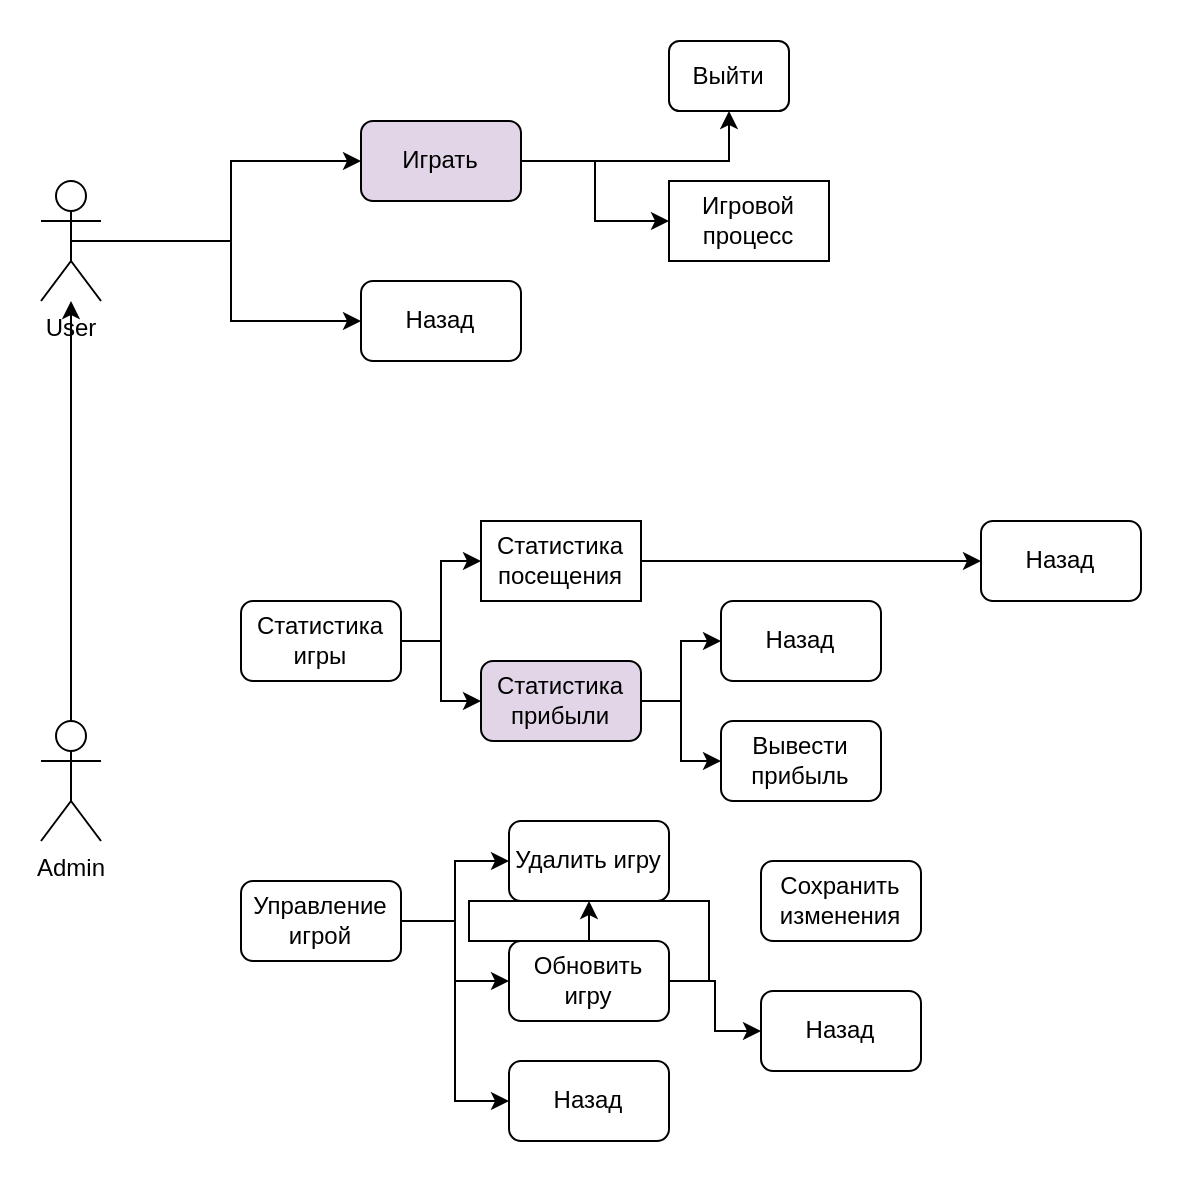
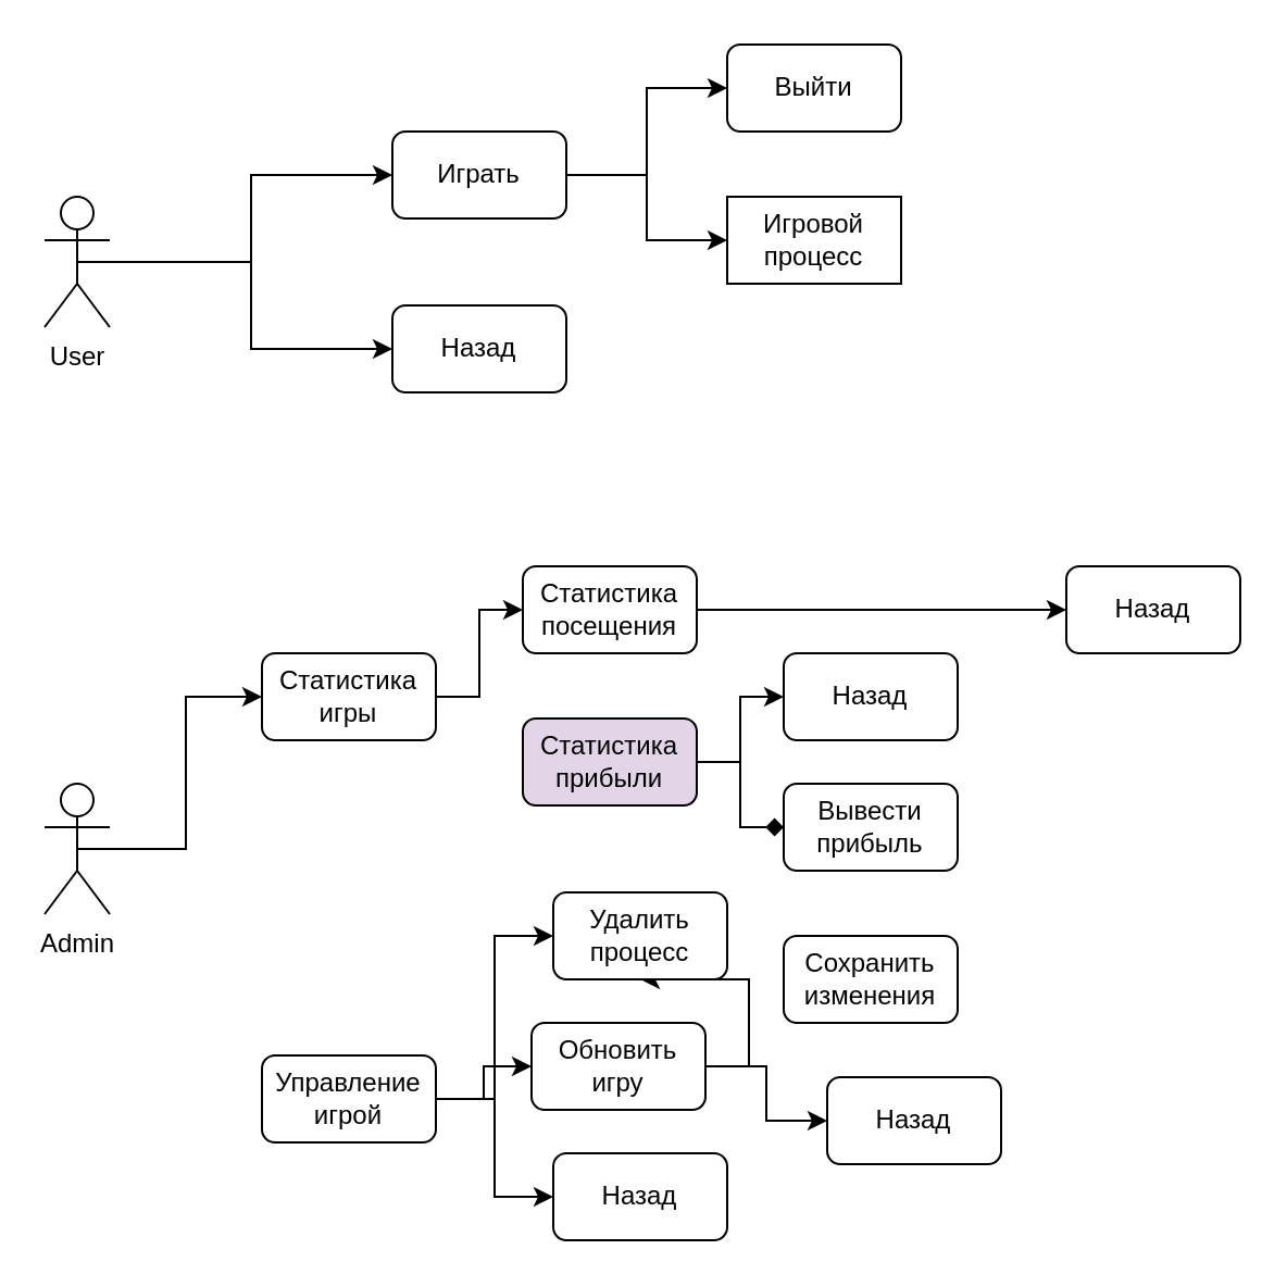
  <mxCell id="0" />
  <mxCell id="1" parent="0" />
  <mxCell id="2" style="edgeStyle=orthogonalEdgeStyle;rounded=0;orthogonalLoop=1;jettySize=auto;html=1;exitX=0.5;exitY=0.5;exitDx=0;exitDy=0;exitPerimeter=0;" edge="1" parent="1" source="4" target="10"><mxGeometry relative="1" as="geometry" /></mxCell>
  <mxCell id="3" style="edgeStyle=orthogonalEdgeStyle;rounded=0;orthogonalLoop=1;jettySize=auto;html=1;exitX=0.5;exitY=0.5;exitDx=0;exitDy=0;exitPerimeter=0;entryX=0;entryY=0.5;entryDx=0;entryDy=0;" edge="1" parent="1" source="4" target="9"><mxGeometry relative="1" as="geometry" /></mxCell>
  <mxCell id="4" value="User" style="shape=umlActor;verticalLabelPosition=bottom;verticalAlign=top;html=1;outlineConnect=0;" vertex="1" parent="1"><mxGeometry x="20" y="90" width="30" height="60" as="geometry" /></mxCell>
- <mxCell id="5" style="edgeStyle=orthogonalEdgeStyle;rounded=0;orthogonalLoop=1;jettySize=auto;html=1;exitX=0.5;exitY=0.5;exitDx=0;exitDy=0;exitPerimeter=0;" edge="1" parent="1" source="6" target="4"><mxGeometry relative="1" as="geometry"><mxPoint x="120" y="300" as="targetPoint" /></mxGeometry></mxCell>
+ <mxCell id="5" style="edgeStyle=orthogonalEdgeStyle;rounded=0;orthogonalLoop=1;jettySize=auto;html=1;exitX=0.5;exitY=0.5;exitDx=0;exitDy=0;exitPerimeter=0;entryX=0;entryY=0.5;entryDx=0;entryDy=0;" edge="1" parent="1" source="6" target="15"><mxGeometry relative="1" as="geometry"><mxPoint x="120" y="300" as="targetPoint" /></mxGeometry></mxCell>
  <mxCell id="6" value="Admin" style="shape=umlActor;verticalLabelPosition=bottom;verticalAlign=top;html=1;outlineConnect=0;" vertex="1" parent="1"><mxGeometry x="20" y="360" width="30" height="60" as="geometry" /></mxCell>
  <mxCell id="7" style="edgeStyle=orthogonalEdgeStyle;rounded=0;orthogonalLoop=1;jettySize=auto;html=1;exitX=1;exitY=0.5;exitDx=0;exitDy=0;entryX=0;entryY=0.5;entryDx=0;entryDy=0;" edge="1" parent="1" source="9" target="11"><mxGeometry relative="1" as="geometry" /></mxCell>
  <mxCell id="8" style="edgeStyle=orthogonalEdgeStyle;rounded=0;orthogonalLoop=1;jettySize=auto;html=1;exitX=1;exitY=0.5;exitDx=0;exitDy=0;" edge="1" parent="1" source="9" target="12"><mxGeometry relative="1" as="geometry" /></mxCell>
- <mxCell id="9" value="Играть" style="rounded=1;whiteSpace=wrap;html=1;fillColor=#e1d5e7;" vertex="1" parent="1"><mxGeometry x="180" y="60" width="80" height="40" as="geometry" /></mxCell>
+ <mxCell id="9" value="Играть" style="rounded=1;whiteSpace=wrap;html=1;" vertex="1" parent="1"><mxGeometry x="180" y="60" width="80" height="40" as="geometry" /></mxCell>
  <mxCell id="10" value="Назад" style="rounded=1;whiteSpace=wrap;html=1;" vertex="1" parent="1"><mxGeometry x="180" y="140" width="80" height="40" as="geometry" /></mxCell>
  <mxCell id="11" value="Игровой процесс" style="whiteSpace=wrap;html=1;rounded=0;" vertex="1" parent="1"><mxGeometry x="334" y="90" width="80" height="40" as="geometry" /></mxCell>
- <mxCell id="12" value="Выйти" style="rounded=1;whiteSpace=wrap;html=1;" vertex="1" parent="1"><mxGeometry x="334" y="20" width="60" height="35" as="geometry" /></mxCell>
+ <mxCell id="12" value="Выйти" style="rounded=1;whiteSpace=wrap;html=1;" vertex="1" parent="1"><mxGeometry x="334" y="20" width="80" height="40" as="geometry" /></mxCell>
  <mxCell id="13" style="edgeStyle=orthogonalEdgeStyle;rounded=0;orthogonalLoop=1;jettySize=auto;html=1;exitX=1;exitY=0.5;exitDx=0;exitDy=0;entryX=0;entryY=0.5;entryDx=0;entryDy=0;" edge="1" parent="1" source="15" target="25"><mxGeometry relative="1" as="geometry" /></mxCell>
- <mxCell id="14" style="edgeStyle=orthogonalEdgeStyle;rounded=0;orthogonalLoop=1;jettySize=auto;html=1;exitX=1;exitY=0.5;exitDx=0;exitDy=0;entryX=0;entryY=0.5;entryDx=0;entryDy=0;" edge="1" parent="1" source="15" target="28"><mxGeometry relative="1" as="geometry" /></mxCell>
  <mxCell id="15" value="Статистика игры" style="rounded=1;whiteSpace=wrap;html=1;" vertex="1" parent="1"><mxGeometry x="120" y="300" width="80" height="40" as="geometry" /></mxCell>
  <mxCell id="16" style="edgeStyle=orthogonalEdgeStyle;rounded=0;orthogonalLoop=1;jettySize=auto;html=1;exitX=1;exitY=0.5;exitDx=0;exitDy=0;entryX=0;entryY=0.5;entryDx=0;entryDy=0;" edge="1" parent="1" source="19" target="23"><mxGeometry relative="1" as="geometry" /></mxCell>
  <mxCell id="17" style="edgeStyle=orthogonalEdgeStyle;rounded=0;orthogonalLoop=1;jettySize=auto;html=1;exitX=1;exitY=0.5;exitDx=0;exitDy=0;entryX=0;entryY=0.5;entryDx=0;entryDy=0;" edge="1" parent="1" source="19" target="22"><mxGeometry relative="1" as="geometry" /></mxCell>
  <mxCell id="18" style="edgeStyle=orthogonalEdgeStyle;rounded=0;orthogonalLoop=1;jettySize=auto;html=1;exitX=1;exitY=0.5;exitDx=0;exitDy=0;entryX=0;entryY=0.5;entryDx=0;entryDy=0;" edge="1" parent="1" source="19" target="32"><mxGeometry relative="1" as="geometry" /></mxCell>
- <mxCell id="19" value="Управление игрой" style="rounded=1;whiteSpace=wrap;html=1;" vertex="1" parent="1"><mxGeometry x="120" y="440" width="80" height="40" as="geometry" /></mxCell>
+ <mxCell id="19" value="Управление игрой" style="rounded=1;whiteSpace=wrap;html=1;" vertex="1" parent="1"><mxGeometry x="120" y="485" width="80" height="40" as="geometry" /></mxCell>
  <mxCell id="20" style="edgeStyle=orthogonalEdgeStyle;rounded=0;orthogonalLoop=1;jettySize=auto;html=1;exitX=1;exitY=0.5;exitDx=0;exitDy=0;" edge="1" parent="1" source="22" target="23"><mxGeometry relative="1" as="geometry" /></mxCell>
  <mxCell id="21" style="edgeStyle=orthogonalEdgeStyle;rounded=0;orthogonalLoop=1;jettySize=auto;html=1;exitX=1;exitY=0.5;exitDx=0;exitDy=0;entryX=0;entryY=0.5;entryDx=0;entryDy=0;" edge="1" parent="1" source="22" target="34"><mxGeometry relative="1" as="geometry" /></mxCell>
- <mxCell id="22" value="Обновить игру" style="rounded=1;whiteSpace=wrap;html=1;" vertex="1" parent="1"><mxGeometry x="254" y="470" width="80" height="40" as="geometry" /></mxCell>
- <mxCell id="23" value="Удалить игру" style="rounded=1;whiteSpace=wrap;html=1;" vertex="1" parent="1"><mxGeometry x="254" y="410" width="80" height="40" as="geometry" /></mxCell>
+ <mxCell id="22" value="Обновить игру" style="rounded=1;whiteSpace=wrap;html=1;" vertex="1" parent="1"><mxGeometry x="244" y="470" width="80" height="40" as="geometry" /></mxCell>
+ <mxCell id="23" value="Удалить процесс" style="rounded=1;whiteSpace=wrap;html=1;" vertex="1" parent="1"><mxGeometry x="254" y="410" width="80" height="40" as="geometry" /></mxCell>
  <mxCell id="24" style="edgeStyle=orthogonalEdgeStyle;rounded=0;orthogonalLoop=1;jettySize=auto;html=1;exitX=1;exitY=0.5;exitDx=0;exitDy=0;" edge="1" parent="1" source="25" target="31"><mxGeometry relative="1" as="geometry" /></mxCell>
- <mxCell id="25" value="Статистика посещения" style="whiteSpace=wrap;html=1;rounded=0;" vertex="1" parent="1"><mxGeometry x="240" y="260" width="80" height="40" as="geometry" /></mxCell>
- <mxCell id="26" style="edgeStyle=orthogonalEdgeStyle;rounded=0;orthogonalLoop=1;jettySize=auto;html=1;exitX=1;exitY=0.5;exitDx=0;exitDy=0;entryX=0;entryY=0.5;entryDx=0;entryDy=0;" edge="1" parent="1" source="28" target="29"><mxGeometry relative="1" as="geometry" /></mxCell>
+ <mxCell id="25" value="Статистика посещения" style="rounded=1;whiteSpace=wrap;html=1;" vertex="1" parent="1"><mxGeometry x="240" y="260" width="80" height="40" as="geometry" /></mxCell>
+ <mxCell id="26" style="edgeStyle=orthogonalEdgeStyle;rounded=0;orthogonalLoop=1;jettySize=auto;html=1;exitX=1;exitY=0.5;exitDx=0;exitDy=0;entryX=0;entryY=0.5;entryDx=0;entryDy=0;endArrow=diamond;" edge="1" parent="1" source="28" target="29"><mxGeometry relative="1" as="geometry" /></mxCell>
  <mxCell id="27" style="edgeStyle=orthogonalEdgeStyle;rounded=0;orthogonalLoop=1;jettySize=auto;html=1;exitX=1;exitY=0.5;exitDx=0;exitDy=0;entryX=0;entryY=0.5;entryDx=0;entryDy=0;" edge="1" parent="1" source="28" target="30"><mxGeometry relative="1" as="geometry" /></mxCell>
  <mxCell id="28" value="Статистика прибыли" style="rounded=1;whiteSpace=wrap;html=1;fillColor=#e1d5e7;" vertex="1" parent="1"><mxGeometry x="240" y="330" width="80" height="40" as="geometry" /></mxCell>
  <mxCell id="29" value="Вывести прибыль" style="rounded=1;whiteSpace=wrap;html=1;" vertex="1" parent="1"><mxGeometry x="360" y="360" width="80" height="40" as="geometry" /></mxCell>
  <mxCell id="30" value="Назад" style="rounded=1;whiteSpace=wrap;html=1;" vertex="1" parent="1"><mxGeometry x="360" y="300" width="80" height="40" as="geometry" /></mxCell>
  <mxCell id="31" value="Назад" style="rounded=1;whiteSpace=wrap;html=1;" vertex="1" parent="1"><mxGeometry x="490" y="260" width="80" height="40" as="geometry" /></mxCell>
  <mxCell id="32" value="Назад" style="rounded=1;whiteSpace=wrap;html=1;" vertex="1" parent="1"><mxGeometry x="254" y="530" width="80" height="40" as="geometry" /></mxCell>
- <mxCell id="33" value="Сохранить изменения" style="rounded=1;whiteSpace=wrap;html=1;" vertex="1" parent="1"><mxGeometry x="380" y="430" width="80" height="40" as="geometry" /></mxCell>
+ <mxCell id="33" value="Сохранить изменения" style="rounded=1;whiteSpace=wrap;html=1;" vertex="1" parent="1"><mxGeometry x="360" y="430" width="80" height="40" as="geometry" /></mxCell>
  <mxCell id="34" value="Назад" style="rounded=1;whiteSpace=wrap;html=1;" vertex="1" parent="1"><mxGeometry x="380" y="495" width="80" height="40" as="geometry" /></mxCell>
